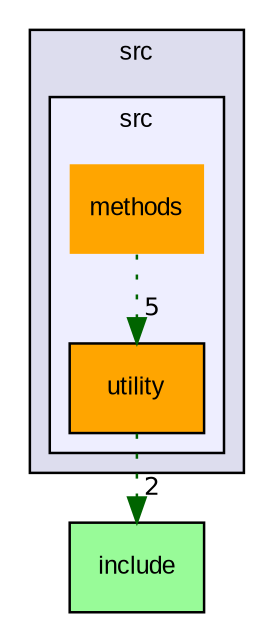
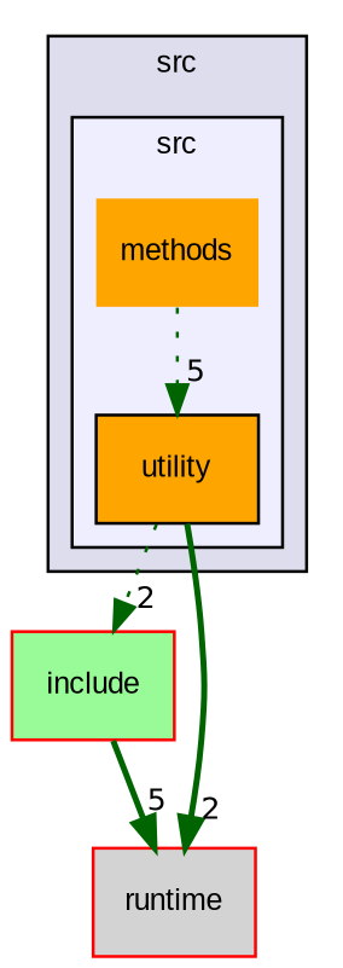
  digraph {
    compound=true
    fontname="Liberation Sans"
    node [fillcolor=orange fontname="Liberation Sans" fontsize=10 shape=box style=filled]
    edge [color=darkgreen fontname="Liberation Sans" headlabel=5 labeldistance=1.5 labelfontname=Helvetica labelfontsize=10 style=dotted]
    n1 [label=methods shape=plaintext]
    n2 [label=utility]
-   n3 [color=black fillcolor=palegreen label=include]
+   n3 [color=red fillcolor=palegreen label=include]
+   n4 [color=red fillcolor=lightgrey label=runtime]
    subgraph cluster_1 {
      bgcolor="#ddddee"
      fontsize=10
      label=src
      pencolor=black
      subgraph cluster_2 {
        bgcolor="#eeeeff"
        fontsize=10
        label=src
        pencolor=black
        n1
        n2
      }
    }
    n1 -> n2
    n2 -> n3 [headlabel=2]
+   n2 -> n4 [headlabel=2 style=bold]
+   n3 -> n4 [style=bold]
  }
